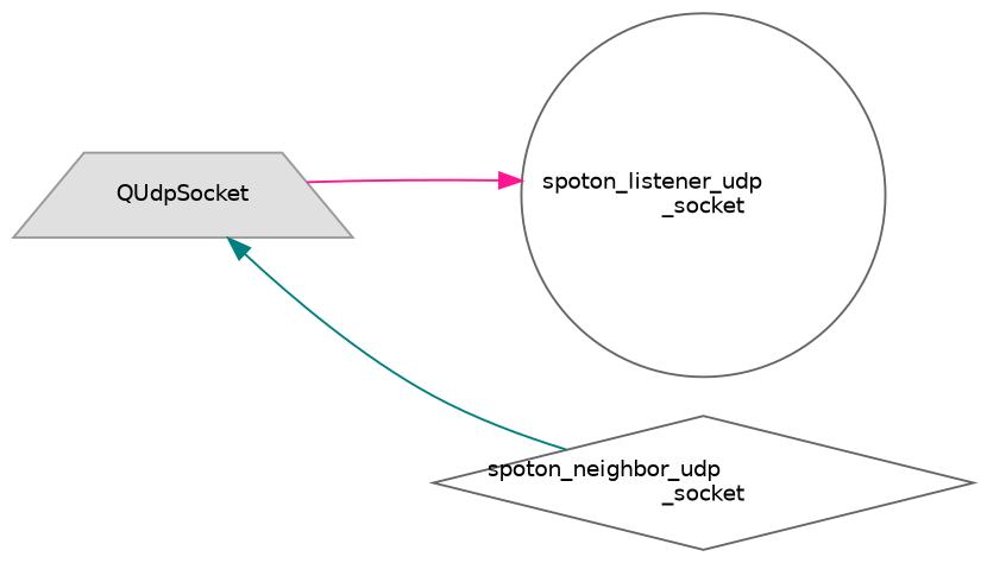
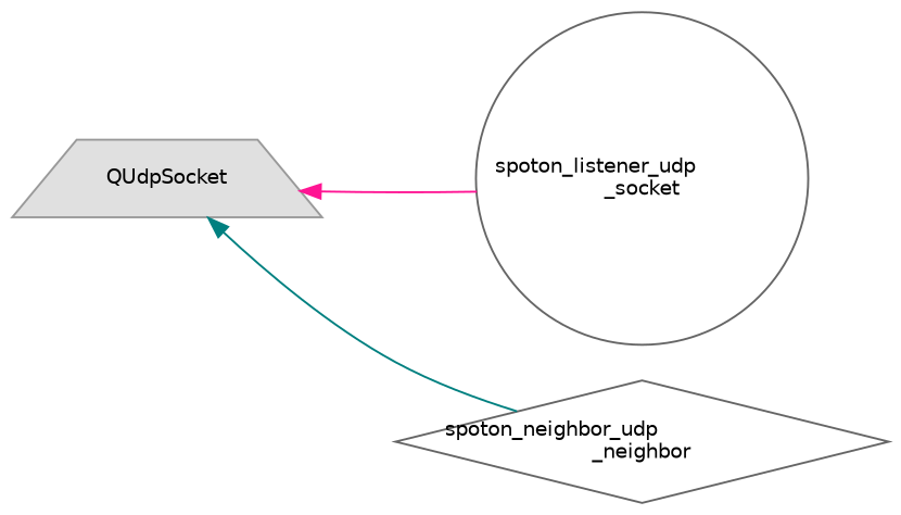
  digraph {
    rankdir=LR
    node [color=grey40 fillcolor=white fontname=Helvetica fontsize=10 style=filled]
    edge [dir=back fontname=Helvetica fontsize=10 labelfontname=Helvetica labelfontsize=10 style=solid]
    n1 [color=grey60 fillcolor="#E0E0E0" height=0.2 label=QUdpSocket shape=trapezium width=0.4]
    n2 [height=0.2 label="spoton_listener_udp\l_socket" shape=circle width=0.4]
-   n3 [height=0.2 label="spoton_neighbor_udp\l_socket" shape=diamond width=0.4]
-   n2 -> n1 [color=deeppink]
+   n3 [height=0.2 label="spoton_neighbor_udp\l_neighbor" shape=diamond width=0.4]
+   n1 -> n2 [color=deeppink]
    n1 -> n3 [color=teal]
  }
